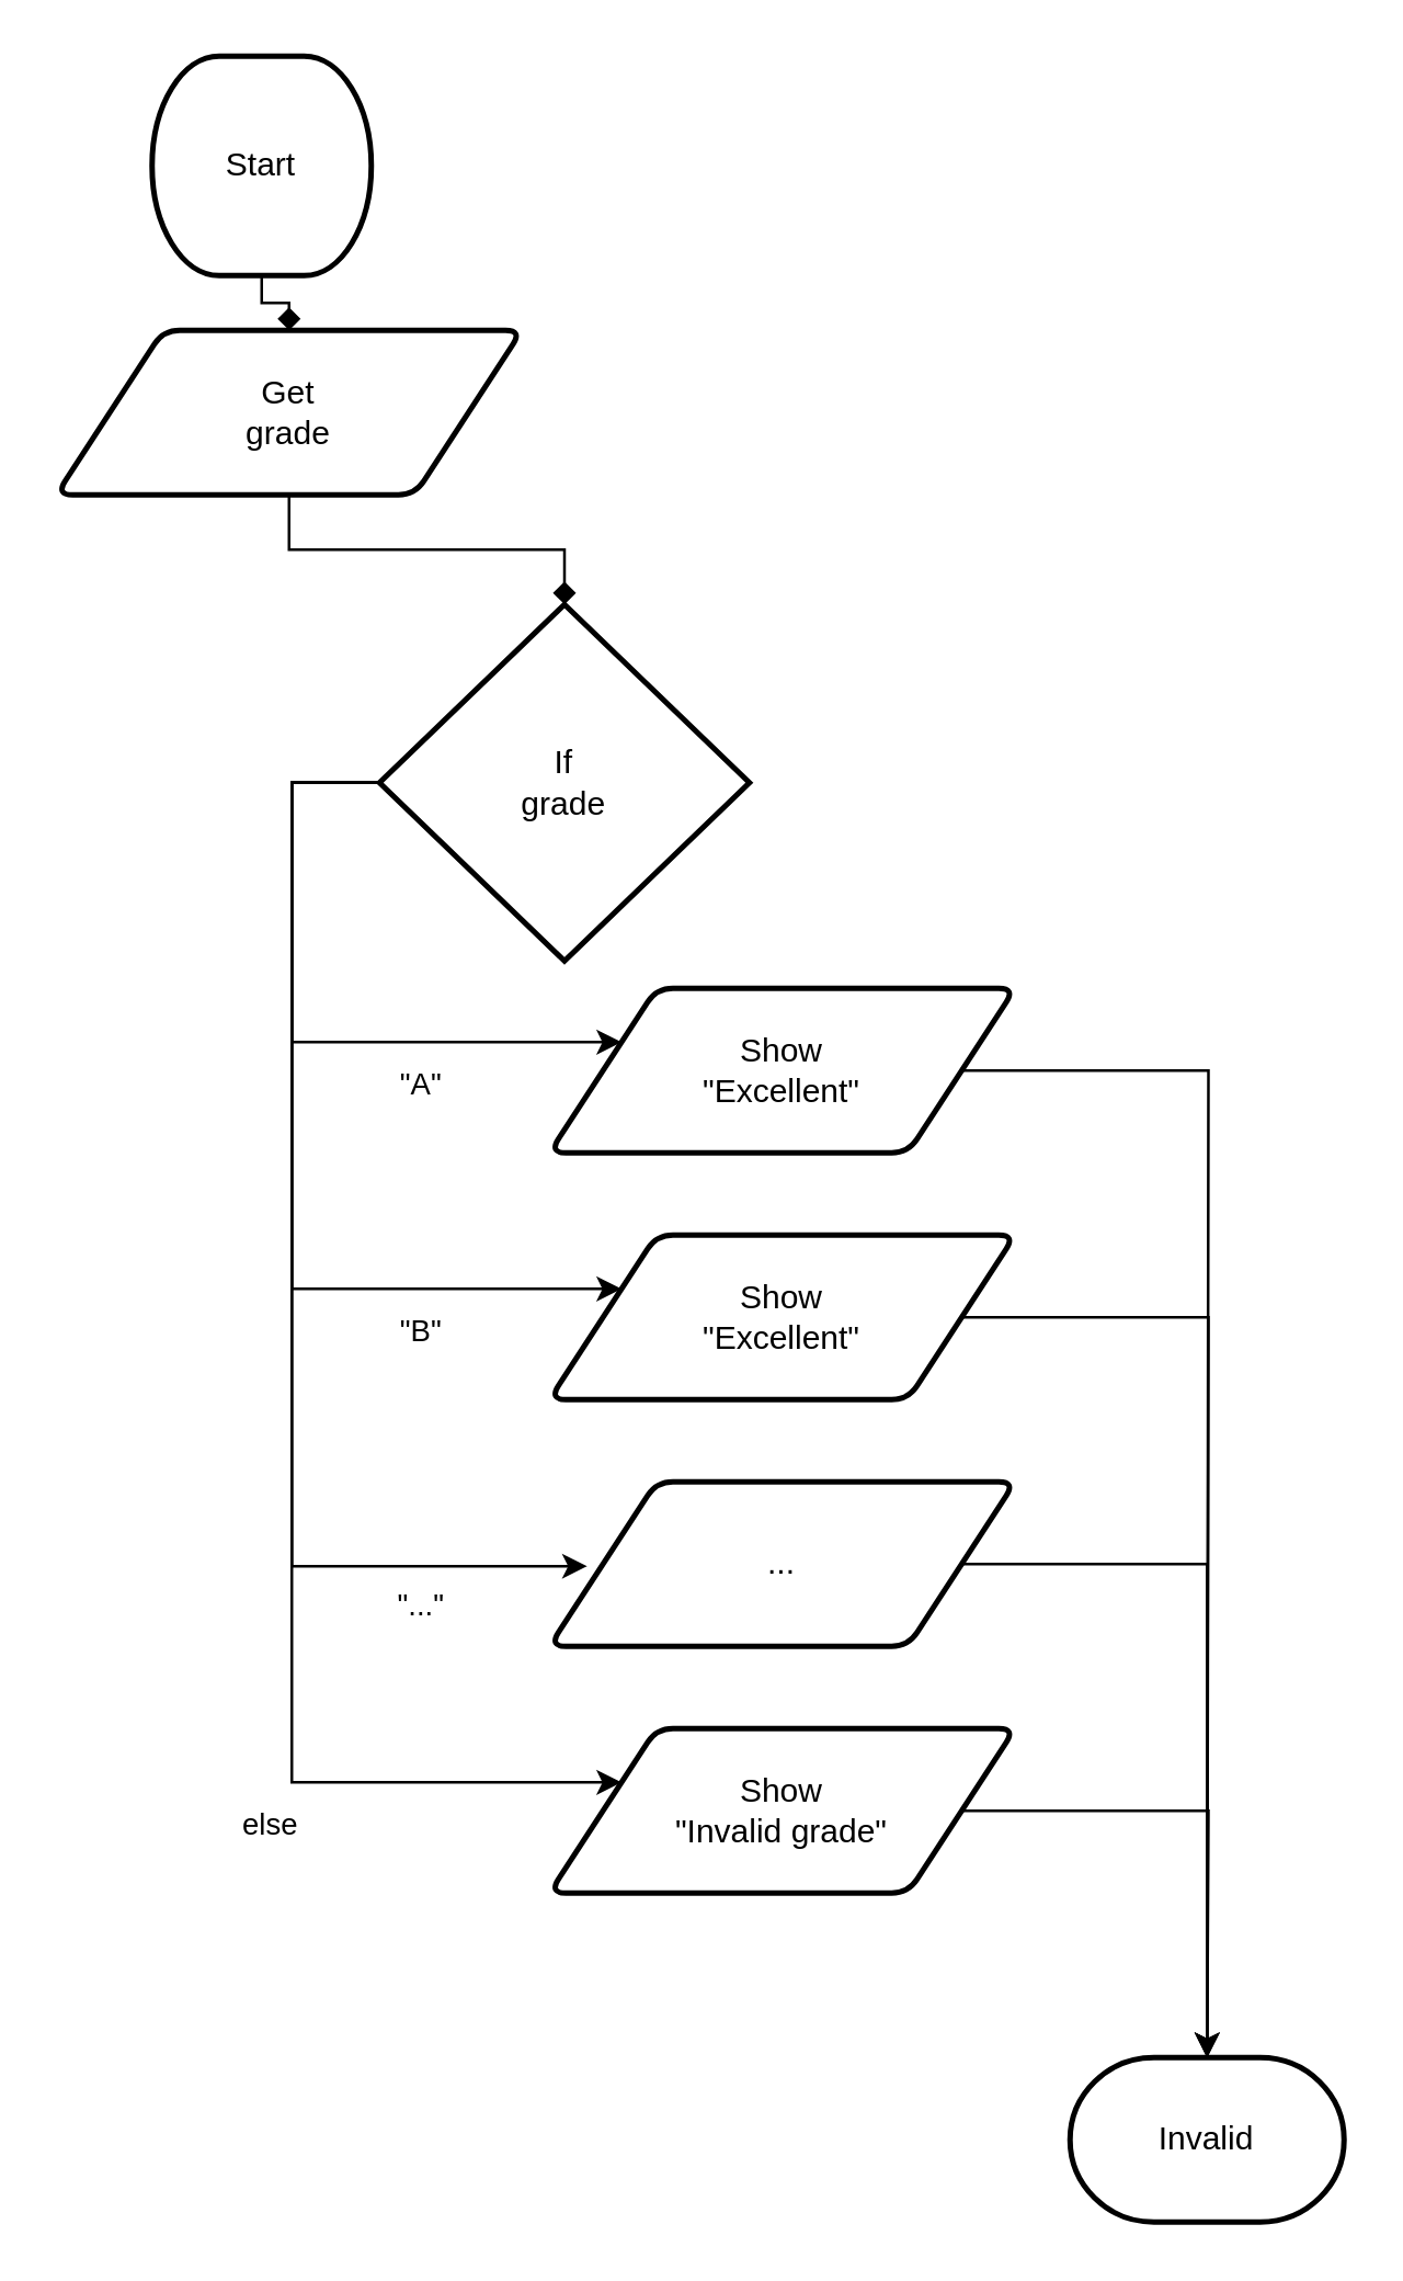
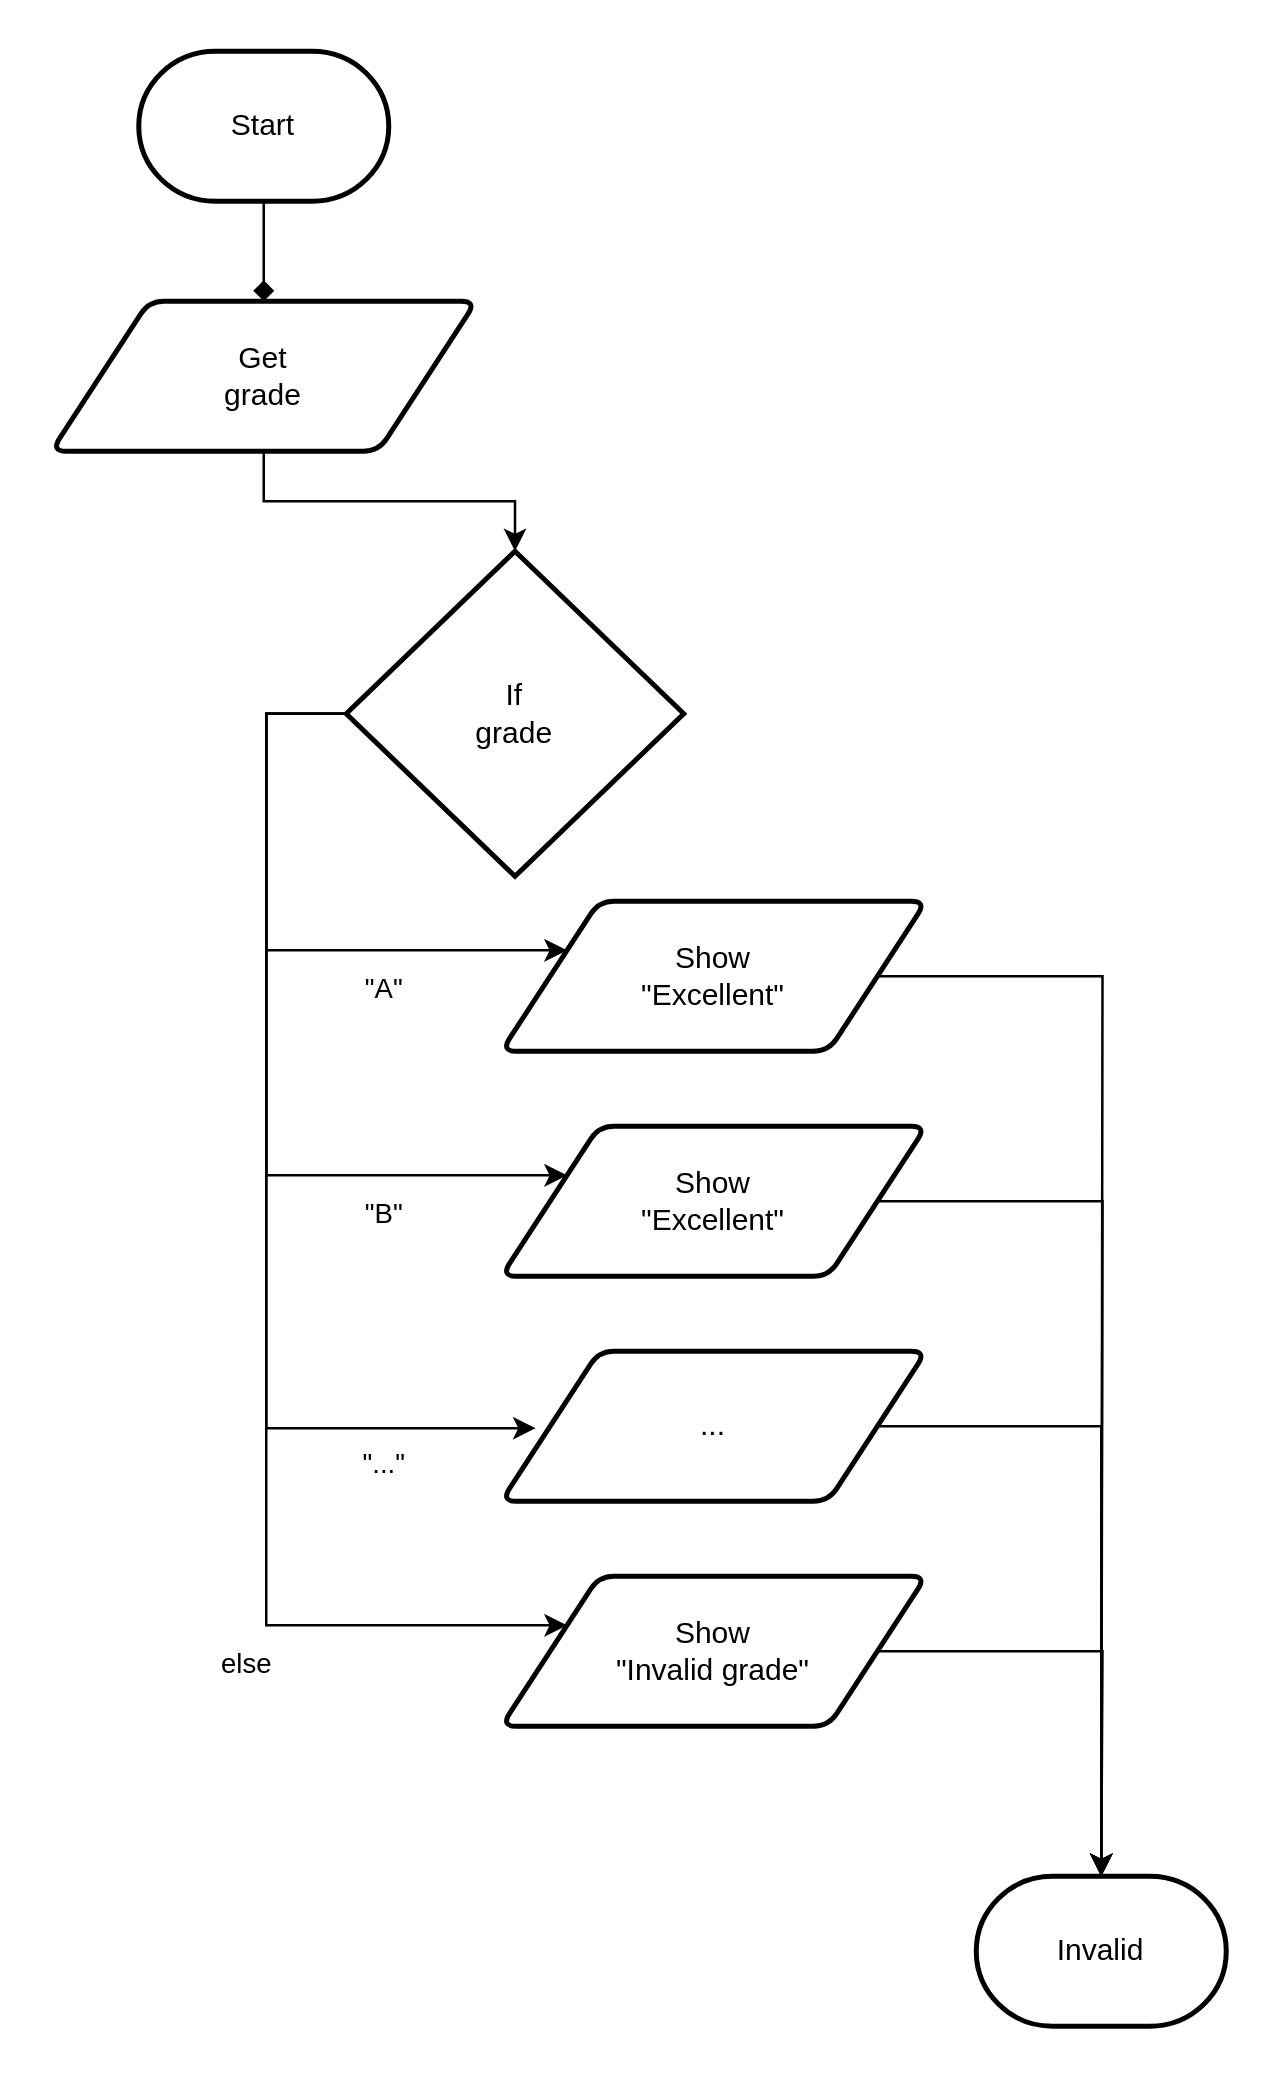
  <mxCell id="0" />
  <mxCell id="1" parent="0" />
  <mxCell id="2" style="edgeStyle=orthogonalEdgeStyle;html=1;rounded=0;endArrow=diamond;" parent="1" source="3" target="5" edge="1"><mxGeometry relative="1" as="geometry" /></mxCell>
- <mxCell id="3" value="Start" style="strokeWidth=2;html=1;shape=mxgraph.flowchart.terminator;whiteSpace=wrap;" parent="1" vertex="1"><mxGeometry x="55" y="20" width="80" height="80" as="geometry" /></mxCell>
- <mxCell id="4" style="edgeStyle=orthogonalEdgeStyle;html=1;rounded=0;endArrow=diamond;" parent="1" source="5" target="12" edge="1"><mxGeometry relative="1" as="geometry" /></mxCell>
+ <mxCell id="3" value="Start" style="strokeWidth=2;html=1;shape=mxgraph.flowchart.terminator;whiteSpace=wrap;" parent="1" vertex="1"><mxGeometry x="55" y="20" width="100" height="60" as="geometry" /></mxCell>
+ <mxCell id="4" style="edgeStyle=orthogonalEdgeStyle;html=1;rounded=0;" parent="1" source="5" target="12" edge="1"><mxGeometry relative="1" as="geometry" /></mxCell>
  <mxCell id="5" value="Get&lt;br&gt;grade" style="shape=parallelogram;html=1;strokeWidth=2;perimeter=parallelogramPerimeter;whiteSpace=wrap;rounded=1;arcSize=12;size=0.23;" parent="1" vertex="1"><mxGeometry x="20" y="120" width="170" height="60" as="geometry" /></mxCell>
  <mxCell id="6" value="Invalid" style="strokeWidth=2;html=1;shape=mxgraph.flowchart.terminator;whiteSpace=wrap;" parent="1" vertex="1"><mxGeometry x="390" y="750" width="100" height="60" as="geometry" /></mxCell>
  <mxCell id="7" style="edgeStyle=none;html=1;strokeColor=none;rounded=0;" parent="1" source="12" edge="1"><mxGeometry relative="1" as="geometry"><mxPoint x="105.097" y="410" as="targetPoint" /></mxGeometry></mxCell>
  <mxCell id="8" style="edgeStyle=orthogonalEdgeStyle;rounded=0;html=1;entryX=0;entryY=0.25;entryDx=0;entryDy=0;" edge="1" parent="1" source="12" target="15"><mxGeometry relative="1" as="geometry"><Array as="points"><mxPoint x="106" y="380" /></Array></mxGeometry></mxCell>
  <mxCell id="9" style="edgeStyle=orthogonalEdgeStyle;rounded=0;html=1;entryX=0;entryY=0.25;entryDx=0;entryDy=0;" edge="1" parent="1" source="12" target="17"><mxGeometry relative="1" as="geometry"><Array as="points"><mxPoint x="106" y="470" /></Array></mxGeometry></mxCell>
  <mxCell id="10" style="edgeStyle=orthogonalEdgeStyle;rounded=0;html=1;entryX=0.081;entryY=0.513;entryDx=0;entryDy=0;entryPerimeter=0;" edge="1" parent="1" source="12" target="20"><mxGeometry relative="1" as="geometry"><Array as="points"><mxPoint x="106" y="571" /></Array></mxGeometry></mxCell>
  <mxCell id="11" style="edgeStyle=orthogonalEdgeStyle;rounded=0;html=1;entryX=0;entryY=0.25;entryDx=0;entryDy=0;" edge="1" parent="1" source="12" target="22"><mxGeometry relative="1" as="geometry"><Array as="points"><mxPoint x="106" y="650" /></Array></mxGeometry></mxCell>
  <mxCell id="12" value="If&lt;br&gt;grade" style="strokeWidth=2;html=1;shape=mxgraph.flowchart.decision;whiteSpace=wrap;" parent="1" vertex="1"><mxGeometry x="138" y="220" width="135" height="130" as="geometry" /></mxCell>
  <mxCell id="13" value="&quot;A&quot;" style="text;html=1;align=center;verticalAlign=middle;resizable=0;points=[];autosize=1;strokeColor=none;fillColor=none;fontSize=11;fontFamily=Helvetica;fontColor=default;" parent="1" vertex="1"><mxGeometry x="133" y="380" width="40" height="30" as="geometry" /></mxCell>
  <mxCell id="14" style="edgeStyle=orthogonalEdgeStyle;rounded=0;html=1;" edge="1" parent="1" source="15"><mxGeometry relative="1" as="geometry"><mxPoint x="440" y="750" as="targetPoint" /></mxGeometry></mxCell>
  <mxCell id="15" value="Show&lt;br&gt;&quot;Excellent&quot;" style="shape=parallelogram;html=1;strokeWidth=2;perimeter=parallelogramPerimeter;whiteSpace=wrap;rounded=1;arcSize=12;size=0.23;" parent="1" vertex="1"><mxGeometry x="200" y="360" width="170" height="60" as="geometry" /></mxCell>
  <mxCell id="16" style="edgeStyle=orthogonalEdgeStyle;rounded=0;html=1;" edge="1" parent="1" source="17"><mxGeometry relative="1" as="geometry"><mxPoint x="440" y="750" as="targetPoint" /></mxGeometry></mxCell>
  <mxCell id="17" value="Show&lt;br&gt;&quot;Excellent&quot;" style="shape=parallelogram;html=1;strokeWidth=2;perimeter=parallelogramPerimeter;whiteSpace=wrap;rounded=1;arcSize=12;size=0.23;" vertex="1" parent="1"><mxGeometry x="200" y="450" width="170" height="60" as="geometry" /></mxCell>
  <mxCell id="18" value="&quot;B&quot;" style="text;html=1;align=center;verticalAlign=middle;resizable=0;points=[];autosize=1;strokeColor=none;fillColor=none;fontSize=11;fontFamily=Helvetica;fontColor=default;" vertex="1" parent="1"><mxGeometry x="133" y="470" width="40" height="30" as="geometry" /></mxCell>
  <mxCell id="19" style="edgeStyle=orthogonalEdgeStyle;rounded=0;html=1;" edge="1" parent="1" source="20" target="6"><mxGeometry relative="1" as="geometry" /></mxCell>
  <mxCell id="20" value="..." style="shape=parallelogram;html=1;strokeWidth=2;perimeter=parallelogramPerimeter;whiteSpace=wrap;rounded=1;arcSize=12;size=0.23;" vertex="1" parent="1"><mxGeometry x="200" y="540" width="170" height="60" as="geometry" /></mxCell>
  <mxCell id="21" style="edgeStyle=orthogonalEdgeStyle;rounded=0;html=1;" edge="1" parent="1" source="22"><mxGeometry relative="1" as="geometry"><mxPoint x="440" y="750" as="targetPoint" /></mxGeometry></mxCell>
  <mxCell id="22" value="Show&lt;br&gt;&quot;Invalid grade&quot;" style="shape=parallelogram;html=1;strokeWidth=2;perimeter=parallelogramPerimeter;whiteSpace=wrap;rounded=1;arcSize=12;size=0.23;" vertex="1" parent="1"><mxGeometry x="200" y="630" width="170" height="60" as="geometry" /></mxCell>
  <mxCell id="23" value="&quot;...&quot;" style="text;html=1;align=center;verticalAlign=middle;resizable=0;points=[];autosize=1;strokeColor=none;fillColor=none;fontSize=11;fontFamily=Helvetica;fontColor=default;" vertex="1" parent="1"><mxGeometry x="133" y="570" width="40" height="30" as="geometry" /></mxCell>
  <mxCell id="24" value="else" style="text;html=1;align=center;verticalAlign=middle;resizable=0;points=[];autosize=1;strokeColor=none;fillColor=none;fontSize=11;fontFamily=Helvetica;fontColor=default;" vertex="1" parent="1"><mxGeometry x="78" y="650" width="40" height="30" as="geometry" /></mxCell>
